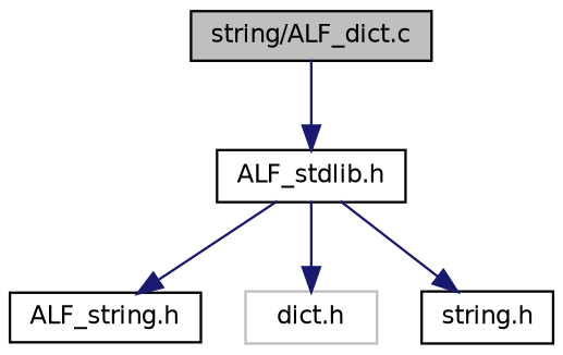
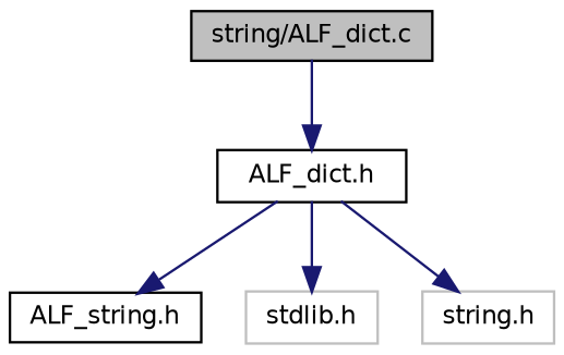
  digraph {
    node [color=black fillcolor=white fontname=Helvetica fontsize=10 shape=record style=filled]
    edge [color=midnightblue fontname=Helvetica fontsize=10 labelfontname=Helvetica labelfontsize=10 style=solid]
    n1 [fillcolor=grey75 fontcolor=black height=0.2 label="string/ALF_dict.c" width=0.4]
-   n2 [height=0.2 label="ALF_stdlib.h" width=0.4]
+   n2 [height=0.2 label="ALF_dict.h" width=0.4]
    n3 [height=0.2 label="ALF_string.h" width=0.4]
-   n4 [color=grey75 height=0.2 label="dict.h" width=0.4]
-   n5 [height=0.2 label="string.h" width=0.4]
+   n4 [color=grey75 height=0.2 label="stdlib.h" width=0.4]
+   n5 [color=grey75 height=0.2 label="string.h" width=0.4]
    n1 -> n2
    n2 -> n3
    n2 -> n4
    n2 -> n5
  }
